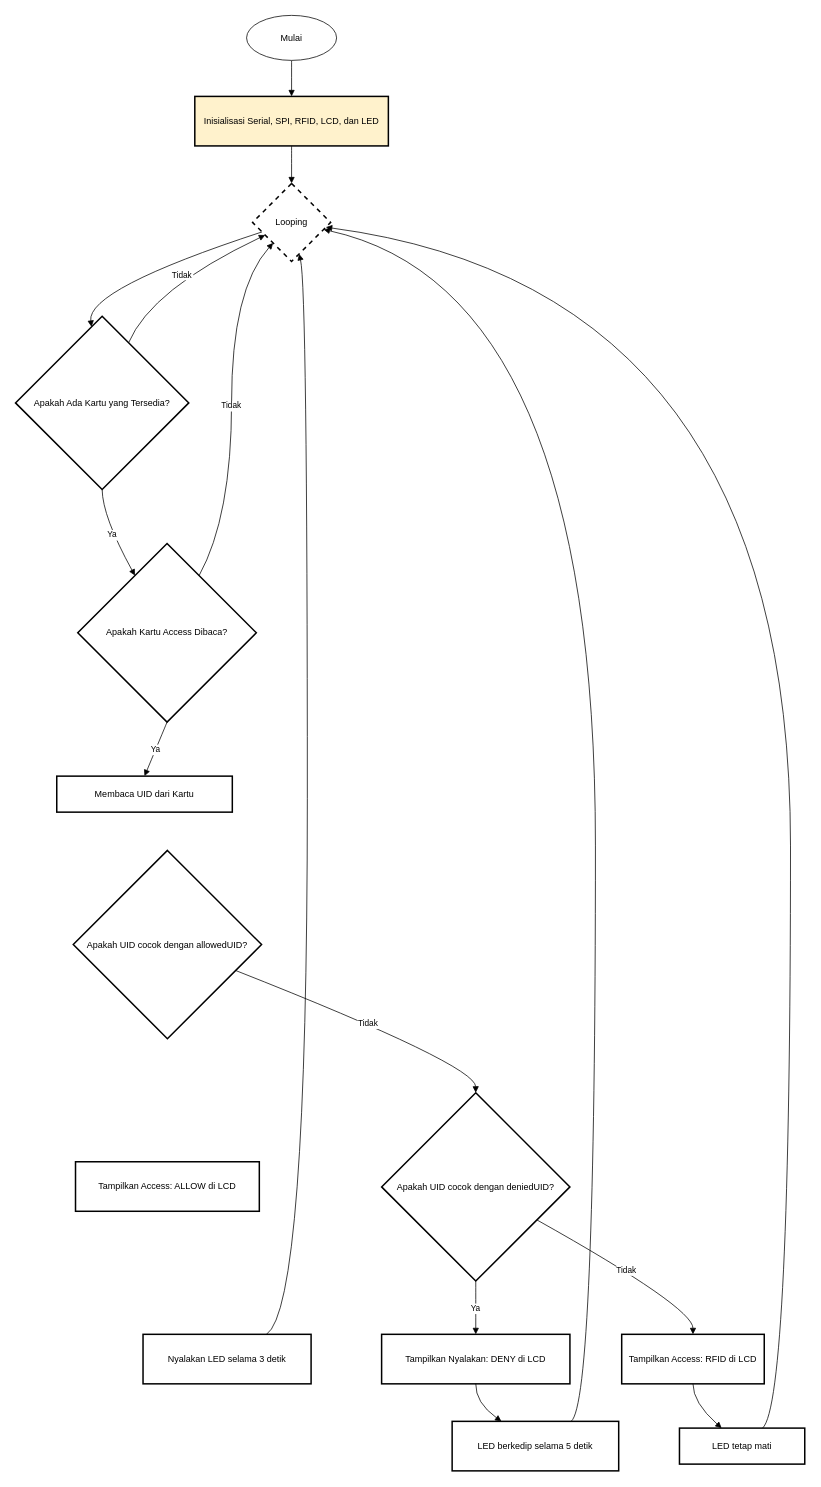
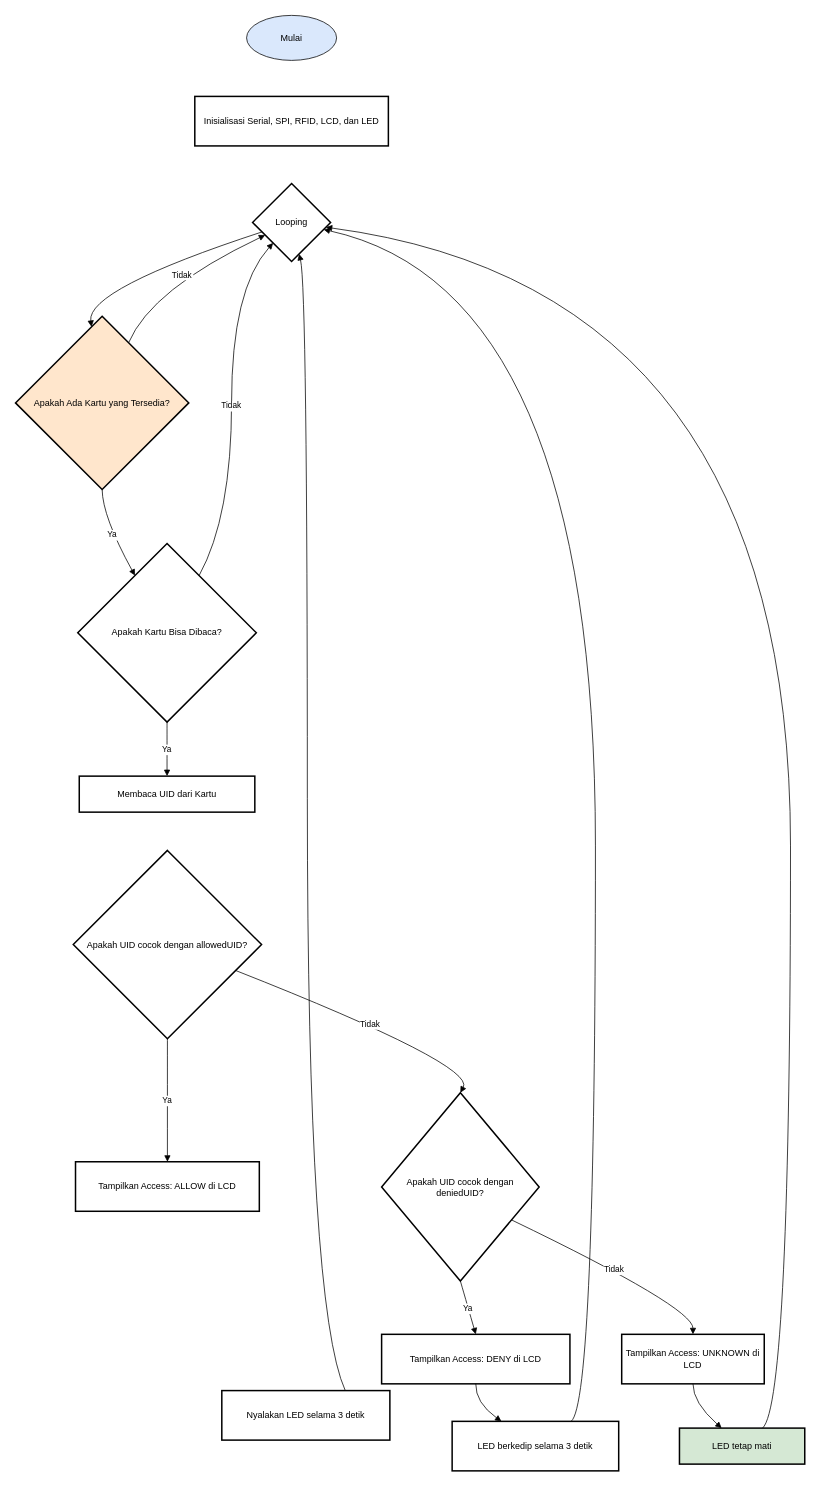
  <mxCell id="0" />
  <mxCell id="1" parent="0" />
- <mxCell id="2" value="Inisialisasi Serial, SPI, RFID, LCD, dan LED" style="whiteSpace=wrap;strokeWidth=2;fillColor=#fff2cc;" vertex="1" parent="1"><mxGeometry x="259" y="128" width="258" height="66" as="geometry" /></mxCell>
- <mxCell id="3" value="Looping" style="rhombus;strokeWidth=2;whiteSpace=wrap;dashed=1;" vertex="1" parent="1"><mxGeometry x="336" y="244" width="104" height="104" as="geometry" /></mxCell>
- <mxCell id="4" value="Apakah Ada Kartu yang Tersedia?" style="rhombus;strokeWidth=2;whiteSpace=wrap;" vertex="1" parent="1"><mxGeometry x="20" y="421" width="231" height="231" as="geometry" /></mxCell>
- <mxCell id="5" value="Apakah Kartu Access Dibaca?" style="rhombus;strokeWidth=2;whiteSpace=wrap;" vertex="1" parent="1"><mxGeometry x="103" y="724" width="238" height="238" as="geometry" /></mxCell>
- <mxCell id="6" value="Membaca UID dari Kartu" style="whiteSpace=wrap;strokeWidth=2;" vertex="1" parent="1"><mxGeometry x="75" y="1034" width="234" height="48" as="geometry" /></mxCell>
+ <mxCell id="2" value="Inisialisasi Serial, SPI, RFID, LCD, dan LED" style="whiteSpace=wrap;strokeWidth=2;" vertex="1" parent="1"><mxGeometry x="259" y="128" width="258" height="66" as="geometry" /></mxCell>
+ <mxCell id="3" value="Looping" style="rhombus;strokeWidth=2;whiteSpace=wrap;" vertex="1" parent="1"><mxGeometry x="336" y="244" width="104" height="104" as="geometry" /></mxCell>
+ <mxCell id="4" value="Apakah Ada Kartu yang Tersedia?" style="rhombus;strokeWidth=2;whiteSpace=wrap;fillColor=#ffe6cc;" vertex="1" parent="1"><mxGeometry x="20" y="421" width="231" height="231" as="geometry" /></mxCell>
+ <mxCell id="5" value="Apakah Kartu Bisa Dibaca?" style="rhombus;strokeWidth=2;whiteSpace=wrap;" vertex="1" parent="1"><mxGeometry x="103" y="724" width="238" height="238" as="geometry" /></mxCell>
+ <mxCell id="6" value="Membaca UID dari Kartu" style="whiteSpace=wrap;strokeWidth=2;" vertex="1" parent="1"><mxGeometry x="105" y="1034" width="234" height="48" as="geometry" /></mxCell>
  <mxCell id="7" value="Apakah UID cocok dengan allowedUID?" style="rhombus;strokeWidth=2;whiteSpace=wrap;" vertex="1" parent="1"><mxGeometry x="97" y="1133" width="251" height="251" as="geometry" /></mxCell>
  <mxCell id="8" value="Tampilkan Access: ALLOW di LCD" style="whiteSpace=wrap;strokeWidth=2;" vertex="1" parent="1"><mxGeometry x="100" y="1548" width="245" height="66" as="geometry" /></mxCell>
- <mxCell id="9" value="Nyalakan LED selama 3 detik" style="whiteSpace=wrap;strokeWidth=2;" vertex="1" parent="1"><mxGeometry x="190" y="1778" width="224" height="66" as="geometry" /></mxCell>
- <mxCell id="10" value="Apakah UID cocok dengan deniedUID?" style="rhombus;strokeWidth=2;whiteSpace=wrap;" vertex="1" parent="1"><mxGeometry x="508" y="1456" width="251" height="251" as="geometry" /></mxCell>
- <mxCell id="11" value="Tampilkan Nyalakan: DENY di LCD" style="whiteSpace=wrap;strokeWidth=2;" vertex="1" parent="1"><mxGeometry x="508" y="1778" width="251" height="66" as="geometry" /></mxCell>
- <mxCell id="12" value="LED berkedip selama 5 detik" style="whiteSpace=wrap;strokeWidth=2;" vertex="1" parent="1"><mxGeometry x="602" y="1894" width="222" height="66" as="geometry" /></mxCell>
- <mxCell id="13" value="Tampilkan Access: RFID di LCD" style="whiteSpace=wrap;strokeWidth=2;" vertex="1" parent="1"><mxGeometry x="828" y="1778" width="190" height="66" as="geometry" /></mxCell>
- <mxCell id="14" value="LED tetap mati" style="whiteSpace=wrap;strokeWidth=2;" vertex="1" parent="1"><mxGeometry x="905" y="1903" width="167" height="48" as="geometry" /></mxCell>
- <mxCell id="15" value="" style="curved=1;startArrow=none;endArrow=block;exitX=0.5;exitY=1;entryX=0.5;entryY=0.01;rounded=0;exitDx=0;exitDy=0;" edge="1" parent="1" source="31" target="2"><mxGeometry relative="1" as="geometry"><Array as="points" /><mxPoint x="388.5" y="78" as="sourcePoint" /></mxGeometry></mxCell>
- <mxCell id="16" value="" style="curved=1;startArrow=none;endArrow=block;exitX=0.5;exitY=1.01;entryX=0.5;entryY=0;rounded=0;" edge="1" parent="1" source="2" target="3"><mxGeometry relative="1" as="geometry"><Array as="points" /></mxGeometry></mxCell>
+ <mxCell id="9" value="Nyalakan LED selama 3 detik" style="whiteSpace=wrap;strokeWidth=2;" vertex="1" parent="1"><mxGeometry x="295" y="1853" width="224" height="66" as="geometry" /></mxCell>
+ <mxCell id="10" value="Apakah UID cocok dengan deniedUID?" style="rhombus;strokeWidth=2;whiteSpace=wrap;" vertex="1" parent="1"><mxGeometry x="508" y="1456" width="210" height="251" as="geometry" /></mxCell>
+ <mxCell id="11" value="Tampilkan Access: DENY di LCD" style="whiteSpace=wrap;strokeWidth=2;" vertex="1" parent="1"><mxGeometry x="508" y="1778" width="251" height="66" as="geometry" /></mxCell>
+ <mxCell id="12" value="LED berkedip selama 3 detik" style="whiteSpace=wrap;strokeWidth=2;" vertex="1" parent="1"><mxGeometry x="602" y="1894" width="222" height="66" as="geometry" /></mxCell>
+ <mxCell id="13" value="Tampilkan Access: UNKNOWN di LCD" style="whiteSpace=wrap;strokeWidth=2;" vertex="1" parent="1"><mxGeometry x="828" y="1778" width="190" height="66" as="geometry" /></mxCell>
+ <mxCell id="14" value="LED tetap mati" style="whiteSpace=wrap;strokeWidth=2;fillColor=#d5e8d4;" vertex="1" parent="1"><mxGeometry x="905" y="1903" width="167" height="48" as="geometry" /></mxCell>
  <mxCell id="17" value="" style="curved=1;startArrow=none;endArrow=block;exitX=0;exitY=0.66;entryX=0.43;entryY=0;rounded=0;" edge="1" parent="1" source="3" target="4"><mxGeometry relative="1" as="geometry"><Array as="points"><mxPoint x="115" y="385" /></Array></mxGeometry></mxCell>
  <mxCell id="18" value="Tidak" style="curved=1;startArrow=none;endArrow=block;exitX=0.72;exitY=0;entryX=0;entryY=0.74;rounded=0;" edge="1" parent="1" source="4" target="3"><mxGeometry relative="1" as="geometry"><Array as="points"><mxPoint x="201" y="385" /></Array></mxGeometry></mxCell>
  <mxCell id="19" value="Ya" style="curved=1;startArrow=none;endArrow=block;exitX=0.5;exitY=1;entryX=0.22;entryY=0;rounded=0;" edge="1" parent="1" source="4" target="5"><mxGeometry relative="1" as="geometry"><Array as="points"><mxPoint x="136" y="688" /></Array></mxGeometry></mxCell>
  <mxCell id="20" value="Tidak" style="curved=1;startArrow=none;endArrow=block;exitX=0.78;exitY=0;entryX=0.05;entryY=1;rounded=0;" edge="1" parent="1" source="5" target="3"><mxGeometry relative="1" as="geometry"><Array as="points"><mxPoint x="308" y="688" /><mxPoint x="308" y="385" /></Array></mxGeometry></mxCell>
  <mxCell id="21" value="Ya" style="curved=1;startArrow=none;endArrow=block;exitX=0.5;exitY=1;entryX=0.5;entryY=0;rounded=0;" edge="1" parent="1" source="5" target="6"><mxGeometry relative="1" as="geometry"><Array as="points" /></mxGeometry></mxCell>
+ <mxCell id="22" value="Ya" style="curved=1;startArrow=none;endArrow=block;exitX=0.5;exitY=1;entryX=0.5;entryY=0;rounded=0;" edge="1" parent="1" source="7" target="8"><mxGeometry relative="1" as="geometry"><Array as="points" /></mxGeometry></mxCell>
  <mxCell id="23" value="" style="curved=1;startArrow=none;endArrow=block;exitX=0.73;exitY=0.01;entryX=0.62;entryY=1;rounded=0;" edge="1" parent="1" source="9" target="3"><mxGeometry relative="1" as="geometry"><Array as="points"><mxPoint x="409" y="1742" /><mxPoint x="409" y="385" /></Array></mxGeometry></mxCell>
  <mxCell id="24" value="Tidak" style="curved=1;startArrow=none;endArrow=block;exitX=1;exitY=0.69;entryX=0.5;entryY=0;rounded=0;" edge="1" parent="1" source="7" target="10"><mxGeometry relative="1" as="geometry"><Array as="points"><mxPoint x="633" y="1419" /></Array></mxGeometry></mxCell>
  <mxCell id="25" value="Ya" style="curved=1;startArrow=none;endArrow=block;exitX=0.5;exitY=1;entryX=0.5;entryY=0.01;rounded=0;" edge="1" parent="1" source="10" target="11"><mxGeometry relative="1" as="geometry"><Array as="points" /></mxGeometry></mxCell>
  <mxCell id="26" value="" style="curved=1;startArrow=none;endArrow=block;exitX=0.5;exitY=1.01;entryX=0.3;entryY=0.01;rounded=0;" edge="1" parent="1" source="11" target="12"><mxGeometry relative="1" as="geometry"><Array as="points"><mxPoint x="633" y="1869" /></Array></mxGeometry></mxCell>
  <mxCell id="27" value="" style="curved=1;startArrow=none;endArrow=block;exitX=0.71;exitY=0.01;entryX=1;entryY=0.61;rounded=0;" edge="1" parent="1" source="12" target="3"><mxGeometry relative="1" as="geometry"><Array as="points"><mxPoint x="793" y="1869" /><mxPoint x="793" y="385" /></Array></mxGeometry></mxCell>
  <mxCell id="28" value="Tidak" style="curved=1;startArrow=none;endArrow=block;exitX=1;exitY=0.77;entryX=0.5;entryY=0.01;rounded=0;" edge="1" parent="1" source="10" target="13"><mxGeometry relative="1" as="geometry"><Array as="points"><mxPoint x="923" y="1742" /></Array></mxGeometry></mxCell>
  <mxCell id="29" value="" style="curved=1;startArrow=none;endArrow=block;exitX=0.5;exitY=1.01;entryX=0.34;entryY=0.01;rounded=0;" edge="1" parent="1" source="13" target="14"><mxGeometry relative="1" as="geometry"><Array as="points"><mxPoint x="923" y="1869" /></Array></mxGeometry></mxCell>
  <mxCell id="30" value="" style="curved=1;startArrow=none;endArrow=block;exitX=0.66;exitY=0.01;entryX=1;entryY=0.57;rounded=0;" edge="1" parent="1" source="14" target="3"><mxGeometry relative="1" as="geometry"><Array as="points"><mxPoint x="1053" y="1869" /><mxPoint x="1053" y="385" /></Array></mxGeometry></mxCell>
- <mxCell id="31" value="Mulai" style="ellipse;whiteSpace=wrap;html=1;" vertex="1" parent="1"><mxGeometry x="328" y="20" width="120" height="60" as="geometry" /></mxCell>
+ <mxCell id="31" value="Mulai" style="ellipse;whiteSpace=wrap;html=1;fillColor=#dae8fc;" vertex="1" parent="1"><mxGeometry x="328" y="20" width="120" height="60" as="geometry" /></mxCell>
